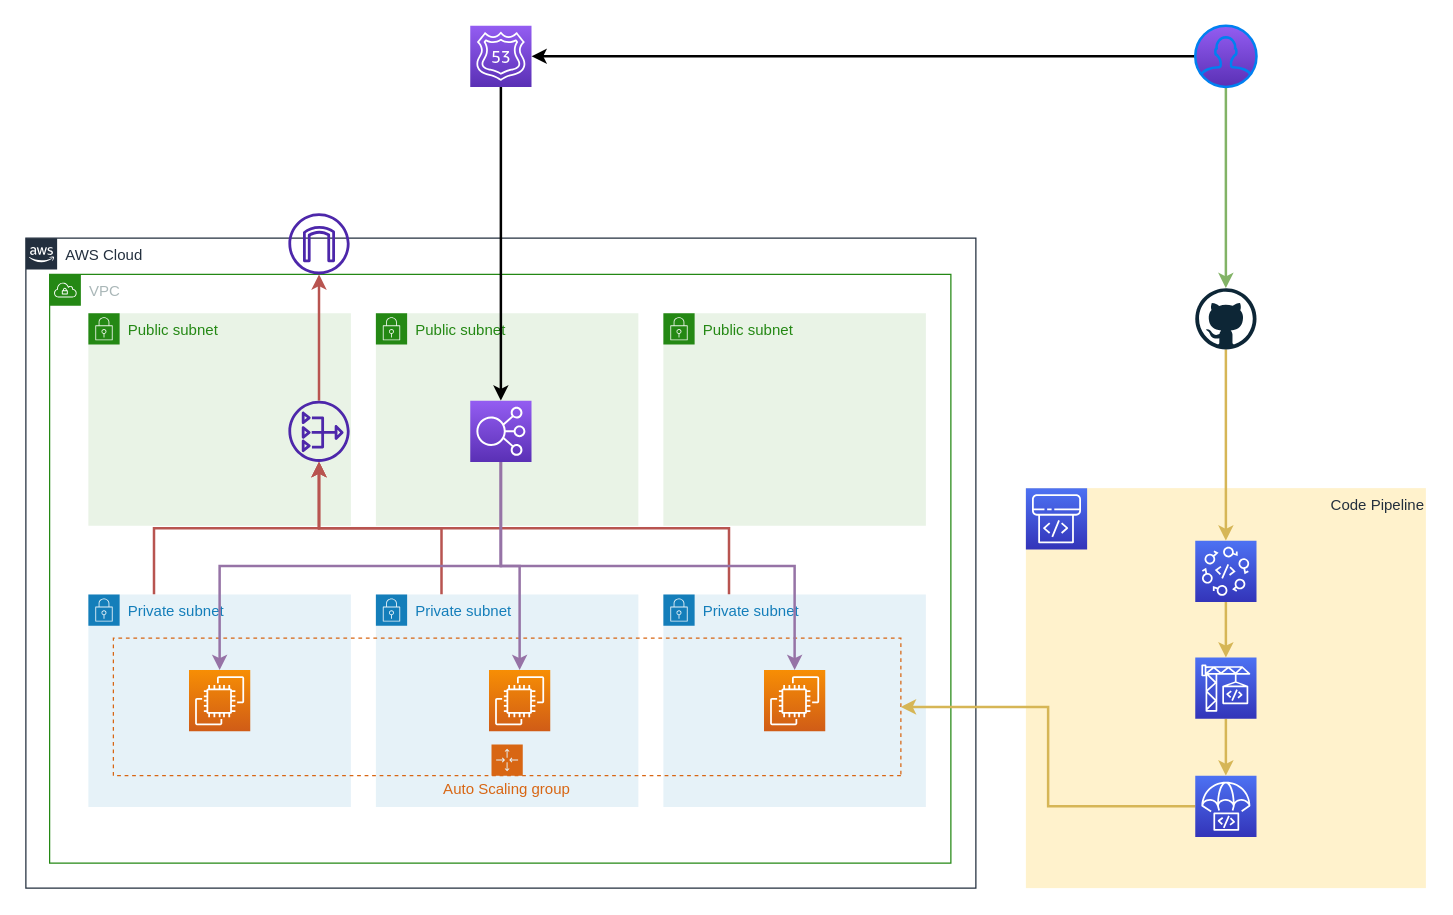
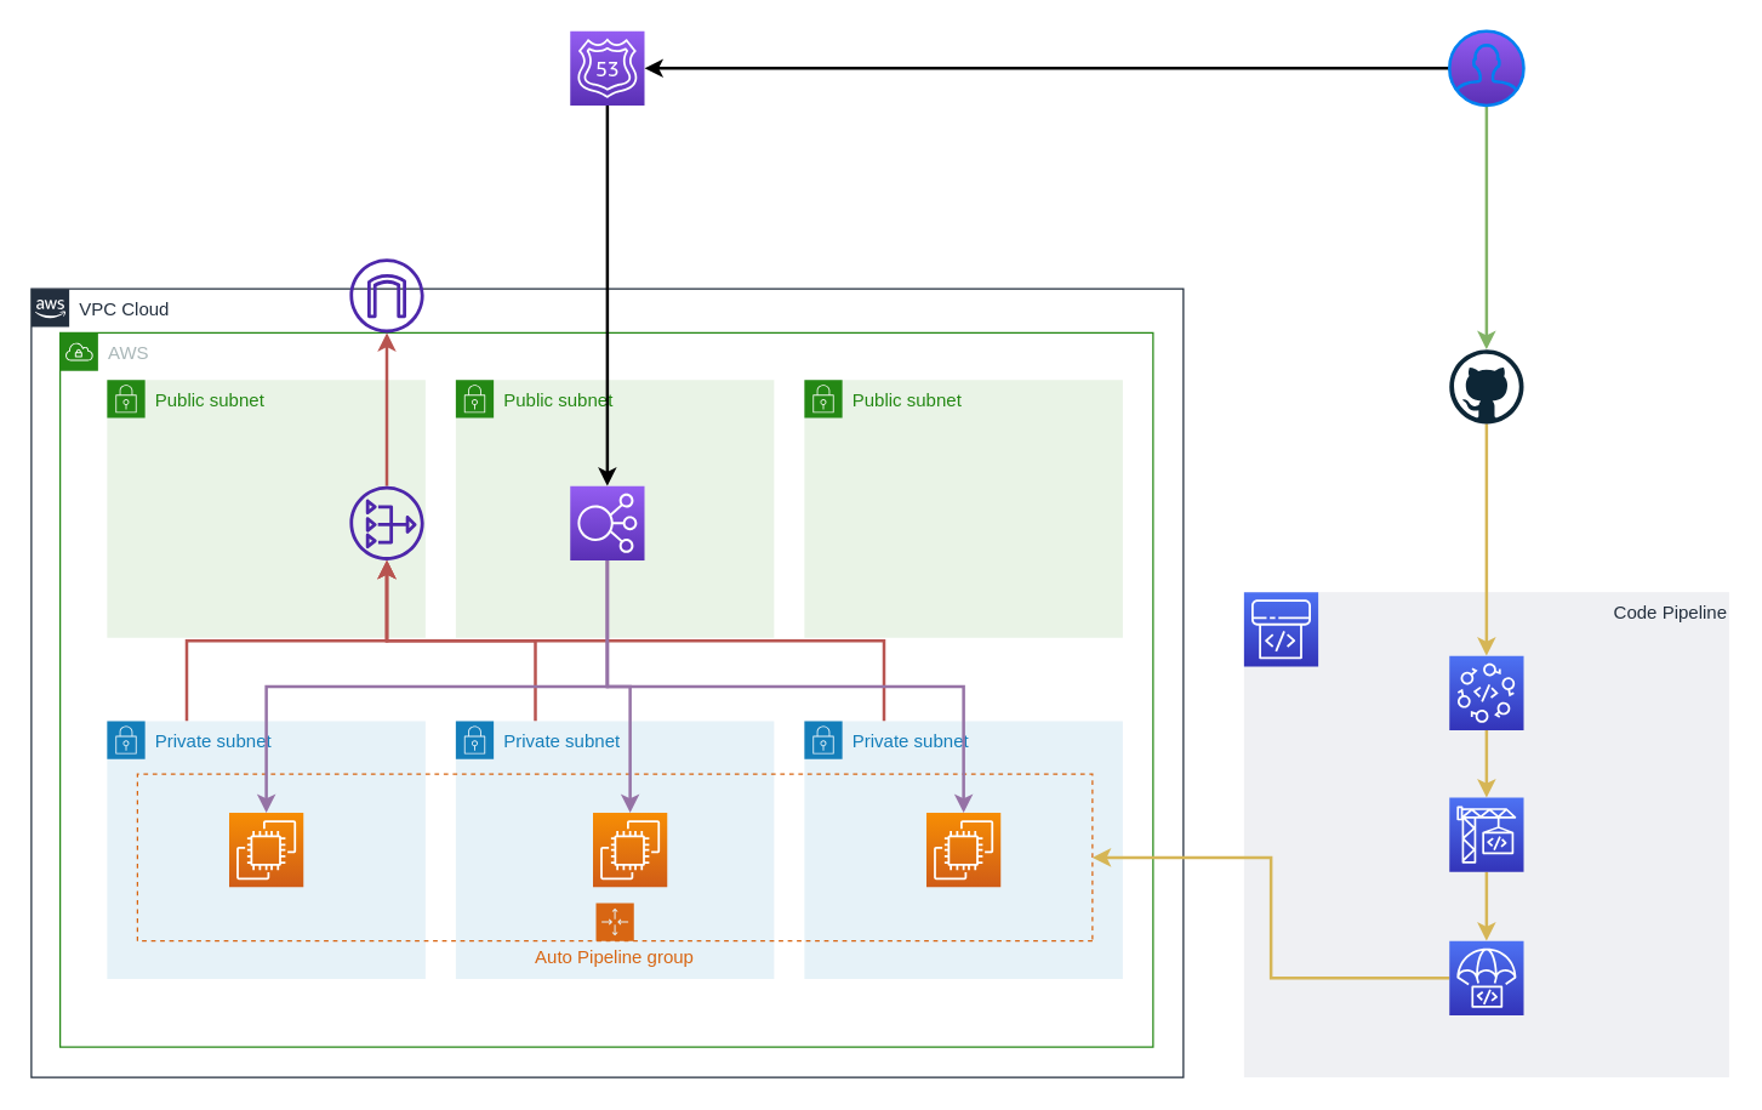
  <mxCell id="0" />
  <mxCell id="1" parent="0" />
- <mxCell id="2" value="VPC" style="points=[[0,0],[0.25,0],[0.5,0],[0.75,0],[1,0],[1,0.25],[1,0.5],[1,0.75],[1,1],[0.75,1],[0.5,1],[0.25,1],[0,1],[0,0.75],[0,0.5],[0,0.25]];outlineConnect=0;gradientColor=none;html=1;whiteSpace=wrap;fontSize=12;fontStyle=0;shape=mxgraph.aws4.group;grIcon=mxgraph.aws4.group_vpc;strokeColor=#248814;fillColor=none;verticalAlign=top;align=left;spacingLeft=30;fontColor=#AAB7B8;dashed=0;sketch=0;" vertex="1" parent="1"><mxGeometry x="39" y="219" width="721" height="471" as="geometry" /></mxCell>
- <mxCell id="3" value="AWS Cloud" style="points=[[0,0],[0.25,0],[0.5,0],[0.75,0],[1,0],[1,0.25],[1,0.5],[1,0.75],[1,1],[0.75,1],[0.5,1],[0.25,1],[0,1],[0,0.75],[0,0.5],[0,0.25]];outlineConnect=0;gradientColor=none;html=1;whiteSpace=wrap;fontSize=12;fontStyle=0;shape=mxgraph.aws4.group;grIcon=mxgraph.aws4.group_aws_cloud_alt;strokeColor=#232F3E;fillColor=none;verticalAlign=top;align=left;spacingLeft=30;fontColor=#232F3E;dashed=0;" vertex="1" parent="1"><mxGeometry x="20" y="190" width="760" height="520" as="geometry" /></mxCell>
+ <mxCell id="2" value="AWS" style="points=[[0,0],[0.25,0],[0.5,0],[0.75,0],[1,0],[1,0.25],[1,0.5],[1,0.75],[1,1],[0.75,1],[0.5,1],[0.25,1],[0,1],[0,0.75],[0,0.5],[0,0.25]];outlineConnect=0;gradientColor=none;html=1;whiteSpace=wrap;fontSize=12;fontStyle=0;shape=mxgraph.aws4.group;grIcon=mxgraph.aws4.group_vpc;strokeColor=#248814;fillColor=none;verticalAlign=top;align=left;spacingLeft=30;fontColor=#AAB7B8;dashed=0;sketch=0;" vertex="1" parent="1"><mxGeometry x="39" y="219" width="721" height="471" as="geometry" /></mxCell>
+ <mxCell id="3" value="VPC Cloud" style="points=[[0,0],[0.25,0],[0.5,0],[0.75,0],[1,0],[1,0.25],[1,0.5],[1,0.75],[1,1],[0.75,1],[0.5,1],[0.25,1],[0,1],[0,0.75],[0,0.5],[0,0.25]];outlineConnect=0;gradientColor=none;html=1;whiteSpace=wrap;fontSize=12;fontStyle=0;shape=mxgraph.aws4.group;grIcon=mxgraph.aws4.group_aws_cloud_alt;strokeColor=#232F3E;fillColor=none;verticalAlign=top;align=left;spacingLeft=30;fontColor=#232F3E;dashed=0;" vertex="1" parent="1"><mxGeometry x="20" y="190" width="760" height="520" as="geometry" /></mxCell>
  <mxCell id="4" value="Public subnet" style="points=[[0,0],[0.25,0],[0.5,0],[0.75,0],[1,0],[1,0.25],[1,0.5],[1,0.75],[1,1],[0.75,1],[0.5,1],[0.25,1],[0,1],[0,0.75],[0,0.5],[0,0.25]];outlineConnect=0;gradientColor=none;html=1;whiteSpace=wrap;fontSize=12;fontStyle=0;shape=mxgraph.aws4.group;grIcon=mxgraph.aws4.group_security_group;grStroke=0;strokeColor=#248814;fillColor=#E9F3E6;verticalAlign=top;align=left;spacingLeft=30;fontColor=#248814;dashed=0;sketch=0;" vertex="1" parent="1"><mxGeometry x="70" y="250" width="210" height="170" as="geometry" /></mxCell>
  <mxCell id="5" value="Public subnet" style="points=[[0,0],[0.25,0],[0.5,0],[0.75,0],[1,0],[1,0.25],[1,0.5],[1,0.75],[1,1],[0.75,1],[0.5,1],[0.25,1],[0,1],[0,0.75],[0,0.5],[0,0.25]];outlineConnect=0;gradientColor=none;html=1;whiteSpace=wrap;fontSize=12;fontStyle=0;shape=mxgraph.aws4.group;grIcon=mxgraph.aws4.group_security_group;grStroke=0;strokeColor=#248814;fillColor=#E9F3E6;verticalAlign=top;align=left;spacingLeft=30;fontColor=#248814;dashed=0;sketch=0;" vertex="1" parent="1"><mxGeometry x="300" y="250" width="210" height="170" as="geometry" /></mxCell>
  <mxCell id="6" value="Public subnet" style="points=[[0,0],[0.25,0],[0.5,0],[0.75,0],[1,0],[1,0.25],[1,0.5],[1,0.75],[1,1],[0.75,1],[0.5,1],[0.25,1],[0,1],[0,0.75],[0,0.5],[0,0.25]];outlineConnect=0;gradientColor=none;html=1;whiteSpace=wrap;fontSize=12;fontStyle=0;shape=mxgraph.aws4.group;grIcon=mxgraph.aws4.group_security_group;grStroke=0;strokeColor=#248814;fillColor=#E9F3E6;verticalAlign=top;align=left;spacingLeft=30;fontColor=#248814;dashed=0;sketch=0;" vertex="1" parent="1"><mxGeometry x="530" y="250" width="210" height="170" as="geometry" /></mxCell>
  <mxCell id="7" style="edgeStyle=orthogonalEdgeStyle;rounded=0;orthogonalLoop=1;jettySize=auto;html=1;exitX=0.25;exitY=0;exitDx=0;exitDy=0;fontColor=#232F3E;strokeWidth=2;fillColor=#f8cecc;strokeColor=#b85450;" edge="1" parent="1" source="8" target="18"><mxGeometry relative="1" as="geometry" /></mxCell>
  <mxCell id="8" value="Private subnet" style="points=[[0,0],[0.25,0],[0.5,0],[0.75,0],[1,0],[1,0.25],[1,0.5],[1,0.75],[1,1],[0.75,1],[0.5,1],[0.25,1],[0,1],[0,0.75],[0,0.5],[0,0.25]];outlineConnect=0;gradientColor=none;html=1;whiteSpace=wrap;fontSize=12;fontStyle=0;shape=mxgraph.aws4.group;grIcon=mxgraph.aws4.group_security_group;grStroke=0;strokeColor=#147EBA;fillColor=#E6F2F8;verticalAlign=top;align=left;spacingLeft=30;fontColor=#147EBA;dashed=0;sketch=0;" vertex="1" parent="1"><mxGeometry x="70" y="475" width="210" height="170" as="geometry" /></mxCell>
  <mxCell id="9" style="edgeStyle=orthogonalEdgeStyle;rounded=0;orthogonalLoop=1;jettySize=auto;html=1;exitX=0.25;exitY=0;exitDx=0;exitDy=0;fontColor=#232F3E;strokeWidth=2;fillColor=#f8cecc;strokeColor=#b85450;" edge="1" parent="1" source="10" target="18"><mxGeometry relative="1" as="geometry" /></mxCell>
  <mxCell id="10" value="Private subnet" style="points=[[0,0],[0.25,0],[0.5,0],[0.75,0],[1,0],[1,0.25],[1,0.5],[1,0.75],[1,1],[0.75,1],[0.5,1],[0.25,1],[0,1],[0,0.75],[0,0.5],[0,0.25]];outlineConnect=0;gradientColor=none;html=1;whiteSpace=wrap;fontSize=12;fontStyle=0;shape=mxgraph.aws4.group;grIcon=mxgraph.aws4.group_security_group;grStroke=0;strokeColor=#147EBA;fillColor=#E6F2F8;verticalAlign=top;align=left;spacingLeft=30;fontColor=#147EBA;dashed=0;sketch=0;" vertex="1" parent="1"><mxGeometry x="300" y="475" width="210" height="170" as="geometry" /></mxCell>
  <mxCell id="11" style="edgeStyle=orthogonalEdgeStyle;rounded=0;orthogonalLoop=1;jettySize=auto;html=1;exitX=0.25;exitY=0;exitDx=0;exitDy=0;fontColor=#232F3E;strokeWidth=2;fillColor=#f8cecc;strokeColor=#b85450;" edge="1" parent="1" source="12" target="18"><mxGeometry relative="1" as="geometry" /></mxCell>
  <mxCell id="12" value="Private subnet" style="points=[[0,0],[0.25,0],[0.5,0],[0.75,0],[1,0],[1,0.25],[1,0.5],[1,0.75],[1,1],[0.75,1],[0.5,1],[0.25,1],[0,1],[0,0.75],[0,0.5],[0,0.25]];outlineConnect=0;gradientColor=none;html=1;whiteSpace=wrap;fontSize=12;fontStyle=0;shape=mxgraph.aws4.group;grIcon=mxgraph.aws4.group_security_group;grStroke=0;strokeColor=#147EBA;fillColor=#E6F2F8;verticalAlign=top;align=left;spacingLeft=30;fontColor=#147EBA;dashed=0;sketch=0;" vertex="1" parent="1"><mxGeometry x="530" y="475" width="210" height="170" as="geometry" /></mxCell>
- <mxCell id="13" value="Auto Scaling group" style="points=[[0,0],[0.25,0],[0.5,0],[0.75,0],[1,0],[1,0.25],[1,0.5],[1,0.75],[1,1],[0.75,1],[0.5,1],[0.25,1],[0,1],[0,0.75],[0,0.5],[0,0.25]];outlineConnect=0;gradientColor=none;html=1;whiteSpace=wrap;fontSize=12;fontStyle=0;shape=mxgraph.aws4.groupCenter;grIcon=mxgraph.aws4.group_auto_scaling_group;grStroke=1;strokeColor=#D86613;fillColor=none;verticalAlign=top;align=center;fontColor=#D86613;dashed=1;spacingTop=-3;labelPosition=center;verticalLabelPosition=bottom;direction=west;" vertex="1" parent="1"><mxGeometry x="90" y="510" width="630" height="110" as="geometry" /></mxCell>
+ <mxCell id="13" value="Auto Pipeline group" style="points=[[0,0],[0.25,0],[0.5,0],[0.75,0],[1,0],[1,0.25],[1,0.5],[1,0.75],[1,1],[0.75,1],[0.5,1],[0.25,1],[0,1],[0,0.75],[0,0.5],[0,0.25]];outlineConnect=0;gradientColor=none;html=1;whiteSpace=wrap;fontSize=12;fontStyle=0;shape=mxgraph.aws4.groupCenter;grIcon=mxgraph.aws4.group_auto_scaling_group;grStroke=1;strokeColor=#D86613;fillColor=none;verticalAlign=top;align=center;fontColor=#D86613;dashed=1;spacingTop=-3;labelPosition=center;verticalLabelPosition=bottom;direction=west;" vertex="1" parent="1"><mxGeometry x="90" y="510" width="630" height="110" as="geometry" /></mxCell>
  <mxCell id="14" value="" style="sketch=0;points=[[0,0,0],[0.25,0,0],[0.5,0,0],[0.75,0,0],[1,0,0],[0,1,0],[0.25,1,0],[0.5,1,0],[0.75,1,0],[1,1,0],[0,0.25,0],[0,0.5,0],[0,0.75,0],[1,0.25,0],[1,0.5,0],[1,0.75,0]];outlineConnect=0;fontColor=#232F3E;gradientColor=#F78E04;gradientDirection=north;fillColor=#D05C17;strokeColor=#ffffff;dashed=0;verticalLabelPosition=bottom;verticalAlign=top;align=center;html=1;fontSize=12;fontStyle=0;aspect=fixed;shape=mxgraph.aws4.resourceIcon;resIcon=mxgraph.aws4.ec2;" vertex="1" parent="1"><mxGeometry x="150.5" y="535.5" width="49" height="49" as="geometry" /></mxCell>
  <mxCell id="15" value="" style="sketch=0;points=[[0,0,0],[0.25,0,0],[0.5,0,0],[0.75,0,0],[1,0,0],[0,1,0],[0.25,1,0],[0.5,1,0],[0.75,1,0],[1,1,0],[0,0.25,0],[0,0.5,0],[0,0.75,0],[1,0.25,0],[1,0.5,0],[1,0.75,0]];outlineConnect=0;fontColor=#232F3E;gradientColor=#F78E04;gradientDirection=north;fillColor=#D05C17;strokeColor=#ffffff;dashed=0;verticalLabelPosition=bottom;verticalAlign=top;align=center;html=1;fontSize=12;fontStyle=0;aspect=fixed;shape=mxgraph.aws4.resourceIcon;resIcon=mxgraph.aws4.ec2;" vertex="1" parent="1"><mxGeometry x="390.5" y="535.5" width="49" height="49" as="geometry" /></mxCell>
  <mxCell id="16" value="" style="sketch=0;points=[[0,0,0],[0.25,0,0],[0.5,0,0],[0.75,0,0],[1,0,0],[0,1,0],[0.25,1,0],[0.5,1,0],[0.75,1,0],[1,1,0],[0,0.25,0],[0,0.5,0],[0,0.75,0],[1,0.25,0],[1,0.5,0],[1,0.75,0]];outlineConnect=0;fontColor=#232F3E;gradientColor=#F78E04;gradientDirection=north;fillColor=#D05C17;strokeColor=#ffffff;dashed=0;verticalLabelPosition=bottom;verticalAlign=top;align=center;html=1;fontSize=12;fontStyle=0;aspect=fixed;shape=mxgraph.aws4.resourceIcon;resIcon=mxgraph.aws4.ec2;" vertex="1" parent="1"><mxGeometry x="610.5" y="535.5" width="49" height="49" as="geometry" /></mxCell>
  <mxCell id="17" value="" style="edgeStyle=orthogonalEdgeStyle;rounded=0;orthogonalLoop=1;jettySize=auto;html=1;strokeWidth=2;fillColor=#f8cecc;strokeColor=#b85450;" edge="1" parent="1" source="18" target="19"><mxGeometry relative="1" as="geometry" /></mxCell>
  <mxCell id="18" value="" style="sketch=0;outlineConnect=0;fontColor=#232F3E;gradientColor=none;fillColor=#4D27AA;strokeColor=none;dashed=0;verticalLabelPosition=bottom;verticalAlign=top;align=center;html=1;fontSize=12;fontStyle=0;aspect=fixed;pointerEvents=1;shape=mxgraph.aws4.nat_gateway;" vertex="1" parent="1"><mxGeometry x="230" y="320" width="49" height="49" as="geometry" /></mxCell>
  <mxCell id="19" value="" style="sketch=0;outlineConnect=0;fontColor=#232F3E;gradientColor=none;fillColor=#4D27AA;strokeColor=none;dashed=0;verticalLabelPosition=bottom;verticalAlign=top;align=center;html=1;fontSize=12;fontStyle=0;aspect=fixed;pointerEvents=1;shape=mxgraph.aws4.internet_gateway;" vertex="1" parent="1"><mxGeometry x="230" y="170" width="49" height="49" as="geometry" /></mxCell>
  <mxCell id="20" style="edgeStyle=orthogonalEdgeStyle;rounded=0;orthogonalLoop=1;jettySize=auto;html=1;exitX=0.5;exitY=1;exitDx=0;exitDy=0;exitPerimeter=0;fontColor=#232F3E;strokeWidth=2;fillColor=#e1d5e7;strokeColor=#9673a6;" edge="1" parent="1" source="23" target="15"><mxGeometry relative="1" as="geometry" /></mxCell>
  <mxCell id="21" style="edgeStyle=orthogonalEdgeStyle;rounded=0;orthogonalLoop=1;jettySize=auto;html=1;exitX=0.5;exitY=1;exitDx=0;exitDy=0;exitPerimeter=0;entryX=0.5;entryY=0;entryDx=0;entryDy=0;entryPerimeter=0;fontColor=#232F3E;strokeWidth=2;fillColor=#e1d5e7;strokeColor=#9673a6;" edge="1" parent="1" source="23" target="16"><mxGeometry relative="1" as="geometry" /></mxCell>
  <mxCell id="22" style="edgeStyle=orthogonalEdgeStyle;rounded=0;orthogonalLoop=1;jettySize=auto;html=1;exitX=0.5;exitY=1;exitDx=0;exitDy=0;exitPerimeter=0;entryX=0.5;entryY=0;entryDx=0;entryDy=0;entryPerimeter=0;fontColor=#232F3E;strokeWidth=2;fillColor=#e1d5e7;strokeColor=#9673a6;" edge="1" parent="1" source="23" target="14"><mxGeometry relative="1" as="geometry" /></mxCell>
  <mxCell id="23" value="" style="sketch=0;points=[[0,0,0],[0.25,0,0],[0.5,0,0],[0.75,0,0],[1,0,0],[0,1,0],[0.25,1,0],[0.5,1,0],[0.75,1,0],[1,1,0],[0,0.25,0],[0,0.5,0],[0,0.75,0],[1,0.25,0],[1,0.5,0],[1,0.75,0]];outlineConnect=0;fontColor=#232F3E;gradientColor=#945DF2;gradientDirection=north;fillColor=#5A30B5;strokeColor=#ffffff;dashed=0;verticalLabelPosition=bottom;verticalAlign=top;align=center;html=1;fontSize=12;fontStyle=0;aspect=fixed;shape=mxgraph.aws4.resourceIcon;resIcon=mxgraph.aws4.elastic_load_balancing;" vertex="1" parent="1"><mxGeometry x="375.5" y="320" width="49" height="49" as="geometry" /></mxCell>
- <mxCell id="24" value="Code Pipeline" style="fillColor=#fff2cc;strokeColor=none;dashed=0;verticalAlign=top;fontStyle=0;fontColor=#232F3D;sketch=0;html=1;align=right;" vertex="1" parent="1"><mxGeometry x="820" y="390" width="320" height="320" as="geometry" /></mxCell>
+ <mxCell id="24" value="Code Pipeline" style="fillColor=#EFF0F3;strokeColor=none;dashed=0;verticalAlign=top;fontStyle=0;fontColor=#232F3D;sketch=0;html=1;align=right;" vertex="1" parent="1"><mxGeometry x="820" y="390" width="320" height="320" as="geometry" /></mxCell>
  <mxCell id="25" style="edgeStyle=orthogonalEdgeStyle;rounded=0;orthogonalLoop=1;jettySize=auto;html=1;exitX=0;exitY=0.5;exitDx=0;exitDy=0;exitPerimeter=0;fontColor=#232F3E;strokeWidth=2;fillColor=#fff2cc;strokeColor=#d6b656;" edge="1" parent="1" source="26" target="13"><mxGeometry relative="1" as="geometry" /></mxCell>
  <mxCell id="26" value="" style="sketch=0;points=[[0,0,0],[0.25,0,0],[0.5,0,0],[0.75,0,0],[1,0,0],[0,1,0],[0.25,1,0],[0.5,1,0],[0.75,1,0],[1,1,0],[0,0.25,0],[0,0.5,0],[0,0.75,0],[1,0.25,0],[1,0.5,0],[1,0.75,0]];outlineConnect=0;fontColor=#232F3E;gradientColor=#4D72F3;gradientDirection=north;fillColor=#3334B9;strokeColor=#ffffff;dashed=0;verticalLabelPosition=bottom;verticalAlign=top;align=center;html=1;fontSize=12;fontStyle=0;aspect=fixed;shape=mxgraph.aws4.resourceIcon;resIcon=mxgraph.aws4.codedeploy;" vertex="1" parent="1"><mxGeometry x="955.5" y="620" width="49" height="49" as="geometry" /></mxCell>
  <mxCell id="27" style="edgeStyle=orthogonalEdgeStyle;rounded=0;orthogonalLoop=1;jettySize=auto;html=1;exitX=0.5;exitY=1;exitDx=0;exitDy=0;exitPerimeter=0;entryX=0.5;entryY=0;entryDx=0;entryDy=0;entryPerimeter=0;fontColor=#232F3E;strokeWidth=2;fillColor=#fff2cc;strokeColor=#d6b656;" edge="1" parent="1" source="28" target="26"><mxGeometry relative="1" as="geometry" /></mxCell>
  <mxCell id="28" value="" style="sketch=0;points=[[0,0,0],[0.25,0,0],[0.5,0,0],[0.75,0,0],[1,0,0],[0,1,0],[0.25,1,0],[0.5,1,0],[0.75,1,0],[1,1,0],[0,0.25,0],[0,0.5,0],[0,0.75,0],[1,0.25,0],[1,0.5,0],[1,0.75,0]];outlineConnect=0;fontColor=#232F3E;gradientColor=#4D72F3;gradientDirection=north;fillColor=#3334B9;strokeColor=#ffffff;dashed=0;verticalLabelPosition=bottom;verticalAlign=top;align=center;html=1;fontSize=12;fontStyle=0;aspect=fixed;shape=mxgraph.aws4.resourceIcon;resIcon=mxgraph.aws4.codebuild;" vertex="1" parent="1"><mxGeometry x="955.5" y="525.5" width="49" height="49" as="geometry" /></mxCell>
  <mxCell id="29" style="edgeStyle=orthogonalEdgeStyle;rounded=0;orthogonalLoop=1;jettySize=auto;html=1;exitX=0.5;exitY=1;exitDx=0;exitDy=0;exitPerimeter=0;entryX=0.5;entryY=0;entryDx=0;entryDy=0;entryPerimeter=0;fontColor=#232F3E;strokeWidth=2;fillColor=#fff2cc;strokeColor=#d6b656;" edge="1" parent="1" source="30" target="28"><mxGeometry relative="1" as="geometry" /></mxCell>
  <mxCell id="30" value="" style="sketch=0;points=[[0,0,0],[0.25,0,0],[0.5,0,0],[0.75,0,0],[1,0,0],[0,1,0],[0.25,1,0],[0.5,1,0],[0.75,1,0],[1,1,0],[0,0.25,0],[0,0.5,0],[0,0.75,0],[1,0.25,0],[1,0.5,0],[1,0.75,0]];outlineConnect=0;fontColor=#232F3E;gradientColor=#4D72F3;gradientDirection=north;fillColor=#3334B9;strokeColor=#ffffff;dashed=0;verticalLabelPosition=bottom;verticalAlign=top;align=center;html=1;fontSize=12;fontStyle=0;aspect=fixed;shape=mxgraph.aws4.resourceIcon;resIcon=mxgraph.aws4.codestar;" vertex="1" parent="1"><mxGeometry x="955.5" y="432" width="49" height="49" as="geometry" /></mxCell>
  <mxCell id="31" value="" style="sketch=0;points=[[0,0,0],[0.25,0,0],[0.5,0,0],[0.75,0,0],[1,0,0],[0,1,0],[0.25,1,0],[0.5,1,0],[0.75,1,0],[1,1,0],[0,0.25,0],[0,0.5,0],[0,0.75,0],[1,0.25,0],[1,0.5,0],[1,0.75,0]];outlineConnect=0;fontColor=#232F3E;gradientColor=#4D72F3;gradientDirection=north;fillColor=#3334B9;strokeColor=#ffffff;dashed=0;verticalLabelPosition=bottom;verticalAlign=top;align=center;html=1;fontSize=12;fontStyle=0;aspect=fixed;shape=mxgraph.aws4.resourceIcon;resIcon=mxgraph.aws4.codepipeline;" vertex="1" parent="1"><mxGeometry x="820" y="390" width="49" height="49" as="geometry" /></mxCell>
  <mxCell id="32" value="" style="edgeStyle=orthogonalEdgeStyle;rounded=0;orthogonalLoop=1;jettySize=auto;html=1;fontColor=#232F3E;strokeWidth=2;entryX=0.5;entryY=0;entryDx=0;entryDy=0;entryPerimeter=0;fillColor=#fff2cc;strokeColor=#d6b656;" edge="1" parent="1" source="33" target="30"><mxGeometry relative="1" as="geometry"><Array as="points"><mxPoint x="980" y="380" /><mxPoint x="980" y="380" /></Array></mxGeometry></mxCell>
  <mxCell id="33" value="" style="dashed=0;outlineConnect=0;html=1;align=center;labelPosition=center;verticalLabelPosition=bottom;verticalAlign=top;shape=mxgraph.weblogos.github;sketch=0;fontColor=#232F3E;strokeColor=#ffffff;fillColor=#5A30B5;gradientColor=#945DF2;gradientDirection=north;aspect=fixed;" vertex="1" parent="1"><mxGeometry x="955.5" y="230" width="49" height="49" as="geometry" /></mxCell>
  <mxCell id="34" style="edgeStyle=orthogonalEdgeStyle;rounded=0;orthogonalLoop=1;jettySize=auto;html=1;exitX=0.5;exitY=1;exitDx=0;exitDy=0;exitPerimeter=0;fontColor=#232F3E;strokeWidth=2;" edge="1" parent="1" source="35" target="23"><mxGeometry relative="1" as="geometry" /></mxCell>
  <mxCell id="35" value="" style="sketch=0;points=[[0,0,0],[0.25,0,0],[0.5,0,0],[0.75,0,0],[1,0,0],[0,1,0],[0.25,1,0],[0.5,1,0],[0.75,1,0],[1,1,0],[0,0.25,0],[0,0.5,0],[0,0.75,0],[1,0.25,0],[1,0.5,0],[1,0.75,0]];outlineConnect=0;fontColor=#232F3E;gradientColor=#945DF2;gradientDirection=north;fillColor=#5A30B5;strokeColor=#ffffff;dashed=0;verticalLabelPosition=bottom;verticalAlign=top;align=center;html=1;fontSize=12;fontStyle=0;aspect=fixed;shape=mxgraph.aws4.resourceIcon;resIcon=mxgraph.aws4.route_53;" vertex="1" parent="1"><mxGeometry x="375.5" y="20" width="49" height="49" as="geometry" /></mxCell>
  <mxCell id="36" value="" style="edgeStyle=orthogonalEdgeStyle;rounded=0;orthogonalLoop=1;jettySize=auto;html=1;fontColor=#232F3E;strokeWidth=2;entryX=1;entryY=0.5;entryDx=0;entryDy=0;entryPerimeter=0;" edge="1" parent="1" source="38" target="35"><mxGeometry relative="1" as="geometry"><mxPoint x="875.5" y="44.5" as="targetPoint" /></mxGeometry></mxCell>
  <mxCell id="37" value="" style="edgeStyle=orthogonalEdgeStyle;rounded=0;orthogonalLoop=1;jettySize=auto;html=1;fontColor=#232F3E;strokeWidth=2;fillColor=#d5e8d4;strokeColor=#82b366;" edge="1" parent="1" source="38" target="33"><mxGeometry relative="1" as="geometry"><mxPoint x="980" y="143.5" as="targetPoint" /></mxGeometry></mxCell>
  <mxCell id="38" value="" style="html=1;verticalLabelPosition=bottom;align=center;labelBackgroundColor=#ffffff;verticalAlign=top;strokeWidth=2;strokeColor=#0080F0;shadow=0;dashed=0;shape=mxgraph.ios7.icons.user;sketch=0;fontColor=#232F3E;fillColor=#5A30B5;gradientColor=#945DF2;gradientDirection=north;aspect=fixed;" vertex="1" parent="1"><mxGeometry x="955.5" y="20" width="49" height="49" as="geometry" /></mxCell>
